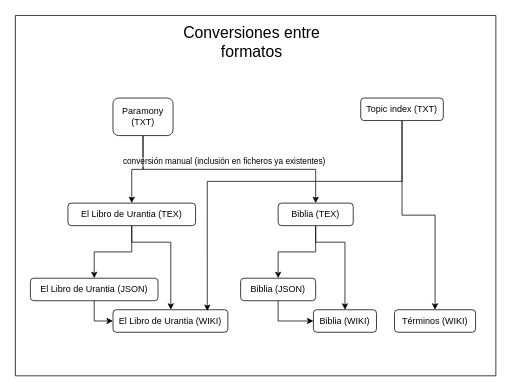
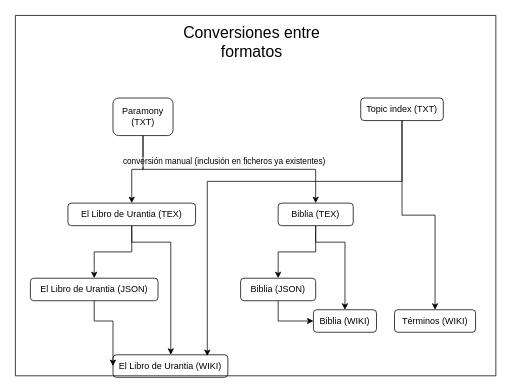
  <mxCell id="0" />
  <mxCell id="1" parent="0" />
  <mxCell id="2" style="edgeStyle=orthogonalEdgeStyle;rounded=0;orthogonalLoop=1;jettySize=auto;html=1;exitX=0.5;exitY=1;exitDx=0;exitDy=0;entryX=0.5;entryY=0;entryDx=0;entryDy=0;" parent="1" source="5" target="8" edge="1"><mxGeometry relative="1" as="geometry" /></mxCell>
  <mxCell id="3" value="conversión manual (inclusión en ficheros ya existentes)" style="edgeLabel;html=1;align=center;verticalAlign=middle;resizable=0;points=[];labelBackgroundColor=#ffffff;labelBorderColor=none;" parent="2" vertex="1" connectable="0"><mxGeometry x="0.225" y="2" relative="1" as="geometry"><mxPoint x="120" y="-15" as="offset" /></mxGeometry></mxCell>
  <mxCell id="4" style="edgeStyle=orthogonalEdgeStyle;rounded=0;orthogonalLoop=1;jettySize=auto;html=1;exitX=0.5;exitY=1;exitDx=0;exitDy=0;entryX=0.5;entryY=0;entryDx=0;entryDy=0;" parent="1" source="5" target="11" edge="1"><mxGeometry relative="1" as="geometry" /></mxCell>
  <mxCell id="5" value="Paramony (TXT)" style="rounded=1;whiteSpace=wrap;html=1;" parent="1" vertex="1"><mxGeometry x="150" y="130" width="80" height="50" as="geometry" /></mxCell>
  <mxCell id="6" style="edgeStyle=orthogonalEdgeStyle;rounded=0;orthogonalLoop=1;jettySize=auto;html=1;exitX=0.5;exitY=1;exitDx=0;exitDy=0;" parent="1" source="8" target="12" edge="1"><mxGeometry relative="1" as="geometry" /></mxCell>
  <mxCell id="7" style="edgeStyle=orthogonalEdgeStyle;rounded=0;orthogonalLoop=1;jettySize=auto;html=1;exitX=0.5;exitY=1;exitDx=0;exitDy=0;" parent="1" source="8" target="13" edge="1"><mxGeometry relative="1" as="geometry"><Array as="points"><mxPoint x="175" y="322" /><mxPoint x="227" y="322" /></Array></mxGeometry></mxCell>
  <mxCell id="8" value="El Libro de Urantia (TEX)" style="rounded=1;whiteSpace=wrap;html=1;" parent="1" vertex="1"><mxGeometry x="90" y="270" width="170" height="30" as="geometry" /></mxCell>
  <mxCell id="9" style="edgeStyle=orthogonalEdgeStyle;rounded=0;orthogonalLoop=1;jettySize=auto;html=1;exitX=0.5;exitY=1;exitDx=0;exitDy=0;entryX=0.5;entryY=0;entryDx=0;entryDy=0;" parent="1" source="11" target="15" edge="1"><mxGeometry relative="1" as="geometry" /></mxCell>
  <mxCell id="10" style="edgeStyle=orthogonalEdgeStyle;rounded=0;orthogonalLoop=1;jettySize=auto;html=1;exitX=0.5;exitY=1;exitDx=0;exitDy=0;" parent="1" source="11" target="16" edge="1"><mxGeometry relative="1" as="geometry"><Array as="points"><mxPoint x="420" y="322" /><mxPoint x="459" y="322" /></Array></mxGeometry></mxCell>
  <mxCell id="11" value="Biblia (TEX)" style="rounded=1;whiteSpace=wrap;html=1;" parent="1" vertex="1"><mxGeometry x="370" y="270" width="100" height="30" as="geometry" /></mxCell>
  <mxCell id="12" value="El Libro de Urantia (JSON)" style="rounded=1;whiteSpace=wrap;html=1;" parent="1" vertex="1"><mxGeometry x="40" y="370" width="170" height="30" as="geometry" /></mxCell>
- <mxCell id="13" value="El Libro de Urantia (WIKI)" style="rounded=1;whiteSpace=wrap;html=1;" parent="1" vertex="1"><mxGeometry x="150" y="412" width="153" height="30" as="geometry" /></mxCell>
+ <mxCell id="13" value="El Libro de Urantia (WIKI)" style="rounded=1;whiteSpace=wrap;html=1;" parent="1" vertex="1"><mxGeometry x="150" y="472" width="153" height="30" as="geometry" /></mxCell>
  <mxCell id="14" value="&lt;font style=&quot;font-size: 21px&quot;&gt;Conversiones entre formatos&lt;/font&gt;" style="text;html=1;strokeColor=none;fillColor=none;align=center;verticalAlign=middle;whiteSpace=wrap;rounded=0;" parent="1" vertex="1"><mxGeometry x="220" y="30" width="230" height="50" as="geometry" /></mxCell>
  <mxCell id="15" value="Biblia (JSON)" style="rounded=1;whiteSpace=wrap;html=1;" parent="1" vertex="1"><mxGeometry x="320" y="370" width="100" height="30" as="geometry" /></mxCell>
  <mxCell id="16" value="Biblia (WIKI)" style="rounded=1;whiteSpace=wrap;html=1;" parent="1" vertex="1"><mxGeometry x="417" y="412" width="84" height="30" as="geometry" /></mxCell>
  <mxCell id="17" value="" style="endArrow=none;html=1;" parent="1" edge="1"><mxGeometry width="50" height="50" relative="1" as="geometry"><mxPoint x="20" y="20" as="sourcePoint" /><mxPoint x="660" y="20" as="targetPoint" /></mxGeometry></mxCell>
  <mxCell id="18" value="" style="endArrow=none;html=1;" parent="1" edge="1"><mxGeometry width="50" height="50" relative="1" as="geometry"><mxPoint x="20" y="20" as="sourcePoint" /><mxPoint x="20" y="500" as="targetPoint" /></mxGeometry></mxCell>
  <mxCell id="19" value="" style="endArrow=none;html=1;" parent="1" edge="1"><mxGeometry width="50" height="50" relative="1" as="geometry"><mxPoint x="660" y="20" as="sourcePoint" /><mxPoint x="660" y="500" as="targetPoint" /></mxGeometry></mxCell>
  <mxCell id="20" value="" style="endArrow=none;html=1;" parent="1" edge="1"><mxGeometry width="50" height="50" relative="1" as="geometry"><mxPoint x="20" y="500" as="sourcePoint" /><mxPoint x="660" y="500" as="targetPoint" /></mxGeometry></mxCell>
  <mxCell id="21" style="edgeStyle=orthogonalEdgeStyle;rounded=0;orthogonalLoop=1;jettySize=auto;html=1;exitX=0.5;exitY=1;exitDx=0;exitDy=0;entryX=0.5;entryY=0;entryDx=0;entryDy=0;" parent="1" source="22" target="23" edge="1"><mxGeometry relative="1" as="geometry" /></mxCell>
  <mxCell id="22" value="Topic index (TXT)" style="rounded=1;whiteSpace=wrap;html=1;" parent="1" vertex="1"><mxGeometry x="480" y="130" width="110" height="30" as="geometry" /></mxCell>
  <mxCell id="23" value="Términos (WIKI)" style="rounded=1;whiteSpace=wrap;html=1;" parent="1" vertex="1"><mxGeometry x="525" y="412" width="108" height="30" as="geometry" /></mxCell>
  <mxCell id="24" style="edgeStyle=orthogonalEdgeStyle;rounded=0;orthogonalLoop=1;jettySize=auto;html=1;exitX=0.5;exitY=1;exitDx=0;exitDy=0;entryX=0;entryY=0.5;entryDx=0;entryDy=0;" edge="1" parent="1" source="12" target="13"><mxGeometry relative="1" as="geometry"><mxPoint x="134" y="392" as="sourcePoint" /><mxPoint x="84" y="462" as="targetPoint" /><Array as="points"><mxPoint x="125" y="427" /></Array></mxGeometry></mxCell>
  <mxCell id="25" style="edgeStyle=orthogonalEdgeStyle;rounded=0;orthogonalLoop=1;jettySize=auto;html=1;exitX=0.5;exitY=1;exitDx=0;exitDy=0;entryX=0;entryY=0.5;entryDx=0;entryDy=0;" edge="1" parent="1" source="15" target="16"><mxGeometry relative="1" as="geometry"><mxPoint x="370" y="412" as="sourcePoint" /><mxPoint x="395" y="439" as="targetPoint" /><Array as="points"><mxPoint x="370" y="427" /></Array></mxGeometry></mxCell>
  <mxCell id="26" style="edgeStyle=orthogonalEdgeStyle;rounded=0;orthogonalLoop=1;jettySize=auto;html=1;exitX=0.5;exitY=1;exitDx=0;exitDy=0;entryX=0.821;entryY=0.056;entryDx=0;entryDy=0;entryPerimeter=0;" edge="1" parent="1" source="22" target="13"><mxGeometry relative="1" as="geometry"><mxPoint x="544" y="169" as="sourcePoint" /><mxPoint x="588" y="421" as="targetPoint" /><Array as="points"><mxPoint x="535" y="241" /><mxPoint x="276" y="241" /></Array></mxGeometry></mxCell>
